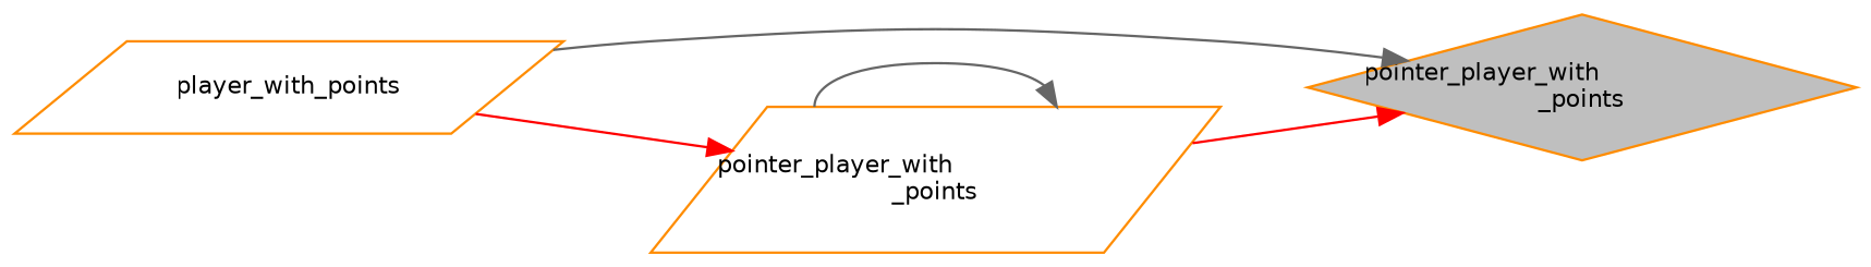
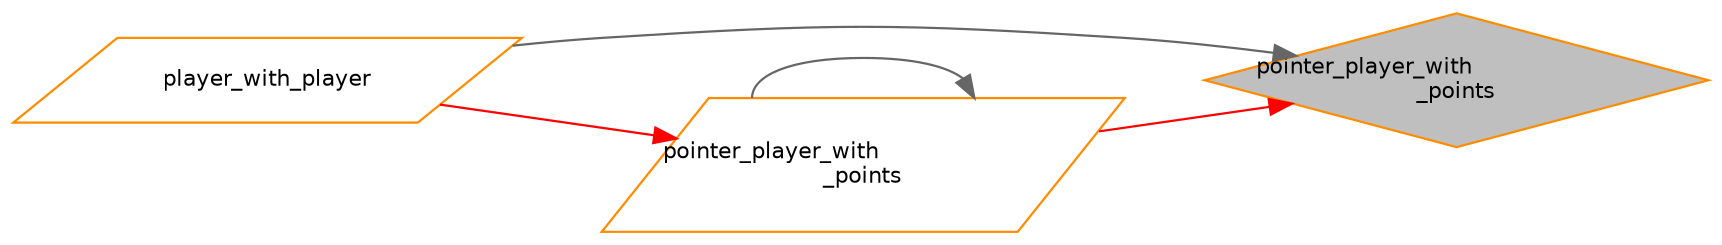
  digraph {
    rankdir=RL
    node [color=darkorange fillcolor=white fontname=Helvetica fontsize=10 shape=parallelogram style=filled]
    edge [color=gray40 dir=back fontname=Helvetica fontsize=10 labelfontname=Helvetica labelfontsize=10 style=solid]
    n1 [fillcolor=grey75 fontcolor=black height=0.2 label="pointer_player_with\l_points" shape=diamond width=0.4]
-   n2 [height=0.2 label=player_with_points width=0.4]
+   n2 [height=0.2 label=player_with_player width=0.4]
    n3 [height=0.2 label="pointer_player_with\l_points" width=0.4]
    n1 -> n2
    n1 -> n3 [color=red]
    n3 -> n2 [color=red]
    n3 -> n3
  }
